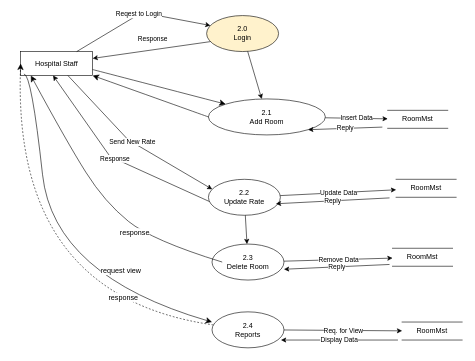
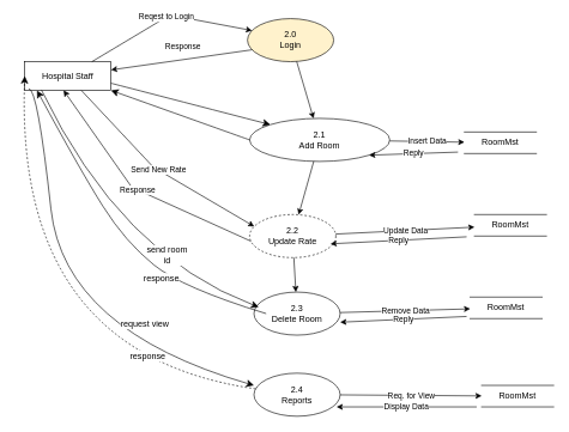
  <mxCell id="0" />
  <mxCell id="1" parent="0" />
  <mxCell id="2" value="Hospital Staff" style="shape=rectangle;whiteSpace=wrap;html=1;" parent="1" vertex="1"><mxGeometry x="34" y="85" width="120" height="40" as="geometry" /></mxCell>
  <mxCell id="3" value="2.0&lt;br&gt;Login" style="ellipse;whiteSpace=wrap;html=1;fillColor=#fff2cc;" parent="1" vertex="1"><mxGeometry x="344" y="25" width="120" height="60" as="geometry" /></mxCell>
  <mxCell id="4" value="2.1&lt;br&gt;Add Room" style="ellipse;whiteSpace=wrap;html=1;" parent="1" vertex="1"><mxGeometry x="347" y="164" width="195" height="60" as="geometry" /></mxCell>
- <mxCell id="5" value="2.2&lt;br&gt;Update Rate" style="ellipse;whiteSpace=wrap;html=1;" parent="1" vertex="1"><mxGeometry x="347" y="298" width="120" height="60" as="geometry" /></mxCell>
+ <mxCell id="5" value="2.2&lt;br&gt;Update Rate" style="ellipse;whiteSpace=wrap;html=1;dashed=1;" parent="1" vertex="1"><mxGeometry x="347" y="298" width="120" height="60" as="geometry" /></mxCell>
  <mxCell id="6" value="2.3&lt;br&gt;Delete Room" style="ellipse;whiteSpace=wrap;html=1;" parent="1" vertex="1"><mxGeometry x="353" y="406" width="120" height="60" as="geometry" /></mxCell>
  <mxCell id="7" value="2.4&lt;br&gt;Reports" style="ellipse;whiteSpace=wrap;html=1;" parent="1" vertex="1"><mxGeometry x="353" y="519" width="120" height="60" as="geometry" /></mxCell>
  <mxCell id="8" value="RoomMst" style="shape=partialRectangle;whiteSpace=wrap;html=1;bottom=1;right=0;left=0;top=1;fillColor=none;" parent="1" vertex="1"><mxGeometry x="646" y="183" width="100" height="30" as="geometry" /></mxCell>
  <mxCell id="9" value="RoomMst" style="shape=partialRectangle;whiteSpace=wrap;html=1;bottom=1;right=0;left=0;top=1;fillColor=none;" parent="1" vertex="1"><mxGeometry x="660" y="298" width="100" height="30" as="geometry" /></mxCell>
  <mxCell id="10" value="RoomMst" style="shape=partialRectangle;whiteSpace=wrap;html=1;bottom=1;right=0;left=0;top=1;fillColor=none;" parent="1" vertex="1"><mxGeometry x="654" y="413" width="100" height="30" as="geometry" /></mxCell>
  <mxCell id="11" value="RoomMst" style="shape=partialRectangle;whiteSpace=wrap;html=1;bottom=1;right=0;left=0;top=1;fillColor=none;" parent="1" vertex="1"><mxGeometry x="670" y="536" width="100" height="30" as="geometry" /></mxCell>
  <mxCell id="12" value="" style="endArrow=classic;html=1;rounded=0;" parent="1" source="3" target="4" edge="1"><mxGeometry width="50" height="50" relative="1" as="geometry"><mxPoint x="374" y="135" as="sourcePoint" /><mxPoint x="424" y="185" as="targetPoint" /></mxGeometry></mxCell>
+ <mxCell id="13" value="" style="endArrow=classic;html=1;rounded=0;" parent="1" source="4" target="5" edge="1"><mxGeometry width="50" height="50" relative="1" as="geometry"><mxPoint x="374" y="235" as="sourcePoint" /><mxPoint x="374" y="275" as="targetPoint" /></mxGeometry></mxCell>
  <mxCell id="14" value="" style="endArrow=classic;html=1;rounded=0;" parent="1" source="5" target="6" edge="1"><mxGeometry width="50" height="50" relative="1" as="geometry"><mxPoint x="374" y="355" as="sourcePoint" /><mxPoint x="374" y="395" as="targetPoint" /></mxGeometry></mxCell>
  <mxCell id="15" value="Reqest to Login" style="endArrow=classic;html=1;rounded=0;entryX=0;entryY=0.25;" parent="1" source="2" target="3" edge="1"><mxGeometry width="50" height="50" relative="1" as="geometry"><mxPoint x="164" y="70" as="sourcePoint" /><mxPoint x="304" y="70" as="targetPoint" /><Array as="points"><mxPoint x="236" y="20" /></Array></mxGeometry></mxCell>
  <mxCell id="16" value="Response" style="endArrow=classic;html=1;rounded=0;exitX=0;exitY=0.75;" parent="1" source="3" target="2" edge="1"><mxGeometry x="-0.045" y="-18" width="50" height="50" relative="1" as="geometry"><mxPoint x="304" y="100" as="sourcePoint" /><mxPoint x="164" y="100" as="targetPoint" /><mxPoint as="offset" /></mxGeometry></mxCell>
  <mxCell id="17" value="Send New Rate" style="endArrow=classic;html=1;rounded=0;entryX=0;entryY=0.25;" parent="1" source="2" target="5" edge="1"><mxGeometry width="50" height="50" relative="1" as="geometry"><mxPoint x="154" y="300" as="sourcePoint" /><mxPoint x="314" y="300" as="targetPoint" /><Array as="points"><mxPoint x="213" y="232" /></Array></mxGeometry></mxCell>
  <mxCell id="18" value="Response" style="endArrow=classic;html=1;rounded=0;exitX=0.013;exitY=0.617;exitDx=0;exitDy=0;exitPerimeter=0;" parent="1" source="5" edge="1"><mxGeometry width="50" height="50" relative="1" as="geometry"><mxPoint x="294.074" y="328.416" as="sourcePoint" /><mxPoint x="88.001" y="125" as="targetPoint" /><Array as="points"><mxPoint x="183" y="260" /></Array></mxGeometry></mxCell>
  <mxCell id="19" value="Insert Data" style="endArrow=classic;html=1;rounded=0;" parent="1" source="4" target="8" edge="1"><mxGeometry width="50" height="50" relative="1" as="geometry"><mxPoint x="444" y="195" as="sourcePoint" /><mxPoint x="544" y="195" as="targetPoint" /></mxGeometry></mxCell>
  <mxCell id="20" value="Reply" style="endArrow=classic;html=1;rounded=0;entryX=1;entryY=1;entryDx=0;entryDy=0;" parent="1" target="4" edge="1"><mxGeometry width="50" height="50" relative="1" as="geometry"><mxPoint x="637.01" y="210.974" as="sourcePoint" /><mxPoint x="425" y="208.999" as="targetPoint" /></mxGeometry></mxCell>
  <mxCell id="21" value="Update Data" style="endArrow=classic;html=1;rounded=0;" parent="1" source="5" target="9" edge="1"><mxGeometry width="50" height="50" relative="1" as="geometry"><mxPoint x="444" y="315" as="sourcePoint" /><mxPoint x="544" y="315" as="targetPoint" /></mxGeometry></mxCell>
  <mxCell id="22" value="Reply" style="endArrow=classic;html=1;rounded=0;entryX=0.938;entryY=0.68;entryDx=0;entryDy=0;entryPerimeter=0;" parent="1" target="5" edge="1"><mxGeometry width="50" height="50" relative="1" as="geometry"><mxPoint x="649" y="329" as="sourcePoint" /><mxPoint x="423.996" y="329.343" as="targetPoint" /></mxGeometry></mxCell>
  <mxCell id="23" value="Remove Data" style="endArrow=classic;html=1;rounded=0;" parent="1" source="6" target="10" edge="1"><mxGeometry width="50" height="50" relative="1" as="geometry"><mxPoint x="444" y="435" as="sourcePoint" /><mxPoint x="544" y="435" as="targetPoint" /></mxGeometry></mxCell>
  <mxCell id="24" value="Reply" style="endArrow=classic;html=1;rounded=0;" parent="1" edge="1"><mxGeometry width="50" height="50" relative="1" as="geometry"><mxPoint x="649" y="440" as="sourcePoint" /><mxPoint x="473" y="448" as="targetPoint" /></mxGeometry></mxCell>
  <mxCell id="25" value="Req. for View" style="endArrow=classic;html=1;rounded=0;" parent="1" source="7" target="11" edge="1"><mxGeometry width="50" height="50" relative="1" as="geometry"><mxPoint x="444" y="555" as="sourcePoint" /><mxPoint x="544" y="555" as="targetPoint" /></mxGeometry></mxCell>
  <mxCell id="26" value="Display Data" style="endArrow=classic;html=1;rounded=0;" parent="1" edge="1"><mxGeometry width="50" height="50" relative="1" as="geometry"><mxPoint x="663.02" y="565.998" as="sourcePoint" /><mxPoint x="468" y="566" as="targetPoint" /></mxGeometry></mxCell>
  <mxCell id="27" value="" style="endArrow=classic;html=1;rounded=0;fontSize=12;startSize=8;endSize=8;curved=1;entryX=1;entryY=1;entryDx=0;entryDy=0;exitX=0;exitY=0.5;exitDx=0;exitDy=0;" parent="1" source="4" target="2" edge="1"><mxGeometry width="50" height="50" relative="1" as="geometry"><mxPoint x="374" y="344" as="sourcePoint" /><mxPoint x="424" y="294" as="targetPoint" /></mxGeometry></mxCell>
  <mxCell id="28" value="" style="endArrow=classic;html=1;rounded=0;fontSize=12;startSize=8;endSize=8;curved=1;exitX=1;exitY=0.75;exitDx=0;exitDy=0;entryX=0;entryY=0;entryDx=0;entryDy=0;" parent="1" source="2" target="4" edge="1"><mxGeometry width="50" height="50" relative="1" as="geometry"><mxPoint x="374" y="283" as="sourcePoint" /><mxPoint x="424" y="233" as="targetPoint" /></mxGeometry></mxCell>
+ <mxCell id="29" value="" style="endArrow=classic;html=1;rounded=0;fontSize=12;startSize=8;endSize=8;curved=1;exitX=0.193;exitY=0.985;exitDx=0;exitDy=0;exitPerimeter=0;entryX=0.055;entryY=0.347;entryDx=0;entryDy=0;entryPerimeter=0;" parent="1" source="2" target="6" edge="1"><mxGeometry width="50" height="50" relative="1" as="geometry"><mxPoint x="112" y="248" as="sourcePoint" /><mxPoint x="424" y="446" as="targetPoint" /><Array as="points"><mxPoint x="168" y="355" /></Array></mxGeometry></mxCell>
+ <mxCell id="30" value="send room&lt;div&gt;id&lt;/div&gt;" style="edgeLabel;html=1;align=center;verticalAlign=middle;resizable=0;points=[];fontSize=12;" parent="29" vertex="1" connectable="0"><mxGeometry x="0.366" y="22" relative="1" as="geometry"><mxPoint y="-1" as="offset" /></mxGeometry></mxCell>
  <mxCell id="31" value="" style="endArrow=classic;html=1;rounded=0;fontSize=12;startSize=8;endSize=8;curved=1;entryX=0;entryY=1;entryDx=0;entryDy=0;exitX=0;exitY=0.5;exitDx=0;exitDy=0;" parent="1" edge="1"><mxGeometry width="50" height="50" relative="1" as="geometry"><mxPoint x="370" y="436" as="sourcePoint" /><mxPoint x="51" y="125" as="targetPoint" /><Array as="points"><mxPoint x="253" y="400" /><mxPoint x="174" y="336" /><mxPoint x="111" y="236" /></Array></mxGeometry></mxCell>
  <mxCell id="32" value="response" style="edgeLabel;html=1;align=center;verticalAlign=middle;resizable=0;points=[];fontSize=12;" parent="31" vertex="1" connectable="0"><mxGeometry x="-0.339" relative="1" as="geometry"><mxPoint x="-4" y="7" as="offset" /></mxGeometry></mxCell>
  <mxCell id="33" value="" style="endArrow=classic;html=1;rounded=0;fontSize=12;startSize=8;endSize=8;curved=1;entryX=0;entryY=0.5;entryDx=0;entryDy=0;dashed=1;" parent="1" source="7" target="2" edge="1"><mxGeometry width="50" height="50" relative="1" as="geometry"><mxPoint x="388" y="400" as="sourcePoint" /><mxPoint x="438" y="350" as="targetPoint" /><Array as="points"><mxPoint x="20" y="493" /></Array></mxGeometry></mxCell>
  <mxCell id="34" value="response" style="edgeLabel;html=1;align=center;verticalAlign=middle;resizable=0;points=[];fontSize=12;" parent="33" vertex="1" connectable="0"><mxGeometry x="-0.572" y="-25" relative="1" as="geometry"><mxPoint as="offset" /></mxGeometry></mxCell>
  <mxCell id="35" value="" style="endArrow=classic;html=1;rounded=0;fontSize=12;startSize=8;endSize=8;curved=1;entryX=0.042;entryY=0.317;entryDx=0;entryDy=0;entryPerimeter=0;exitX=0.087;exitY=0.985;exitDx=0;exitDy=0;exitPerimeter=0;" parent="1" edge="1"><mxGeometry width="50" height="50" relative="1" as="geometry"><mxPoint x="39.4" y="122.38" as="sourcePoint" /><mxPoint x="353" y="536" as="targetPoint" /><Array as="points"><mxPoint x="51.96" y="121.98" /><mxPoint x="88.96" y="458.98" /></Array></mxGeometry></mxCell>
  <mxCell id="36" value="request view" style="edgeLabel;html=1;align=center;verticalAlign=middle;resizable=0;points=[];fontSize=12;" parent="35" vertex="1" connectable="0"><mxGeometry x="0.403" y="22" relative="1" as="geometry"><mxPoint x="21" y="-13" as="offset" /></mxGeometry></mxCell>
